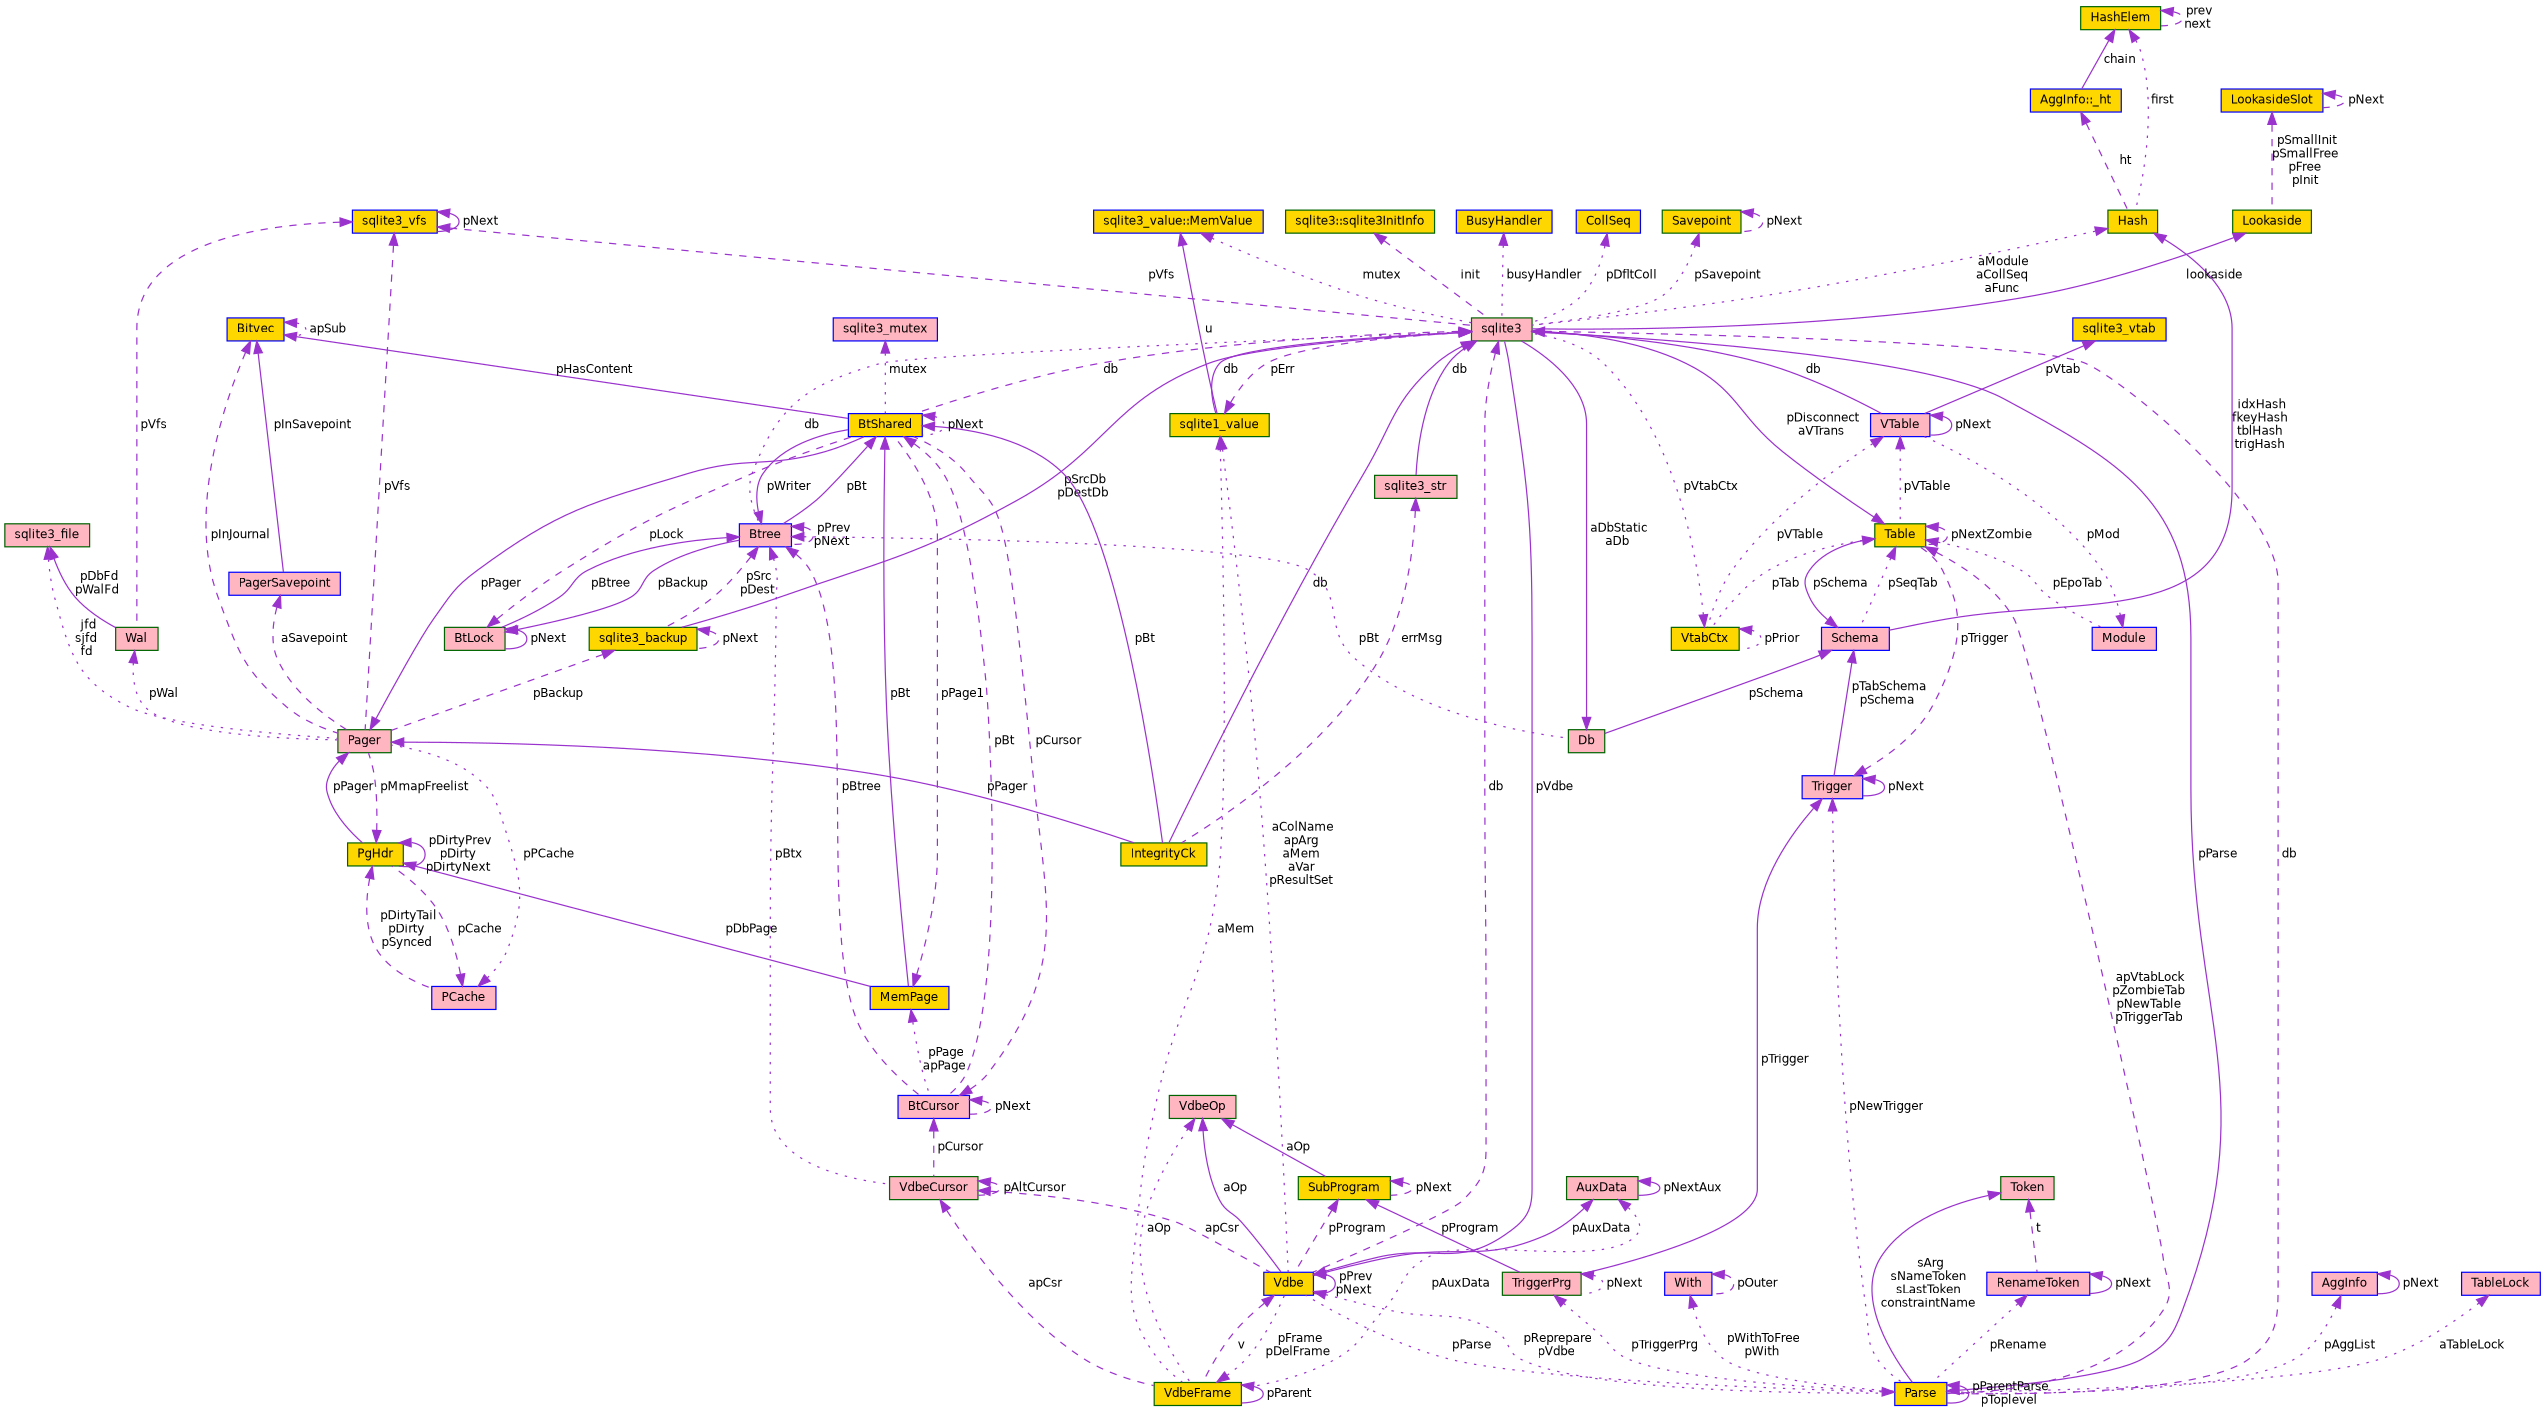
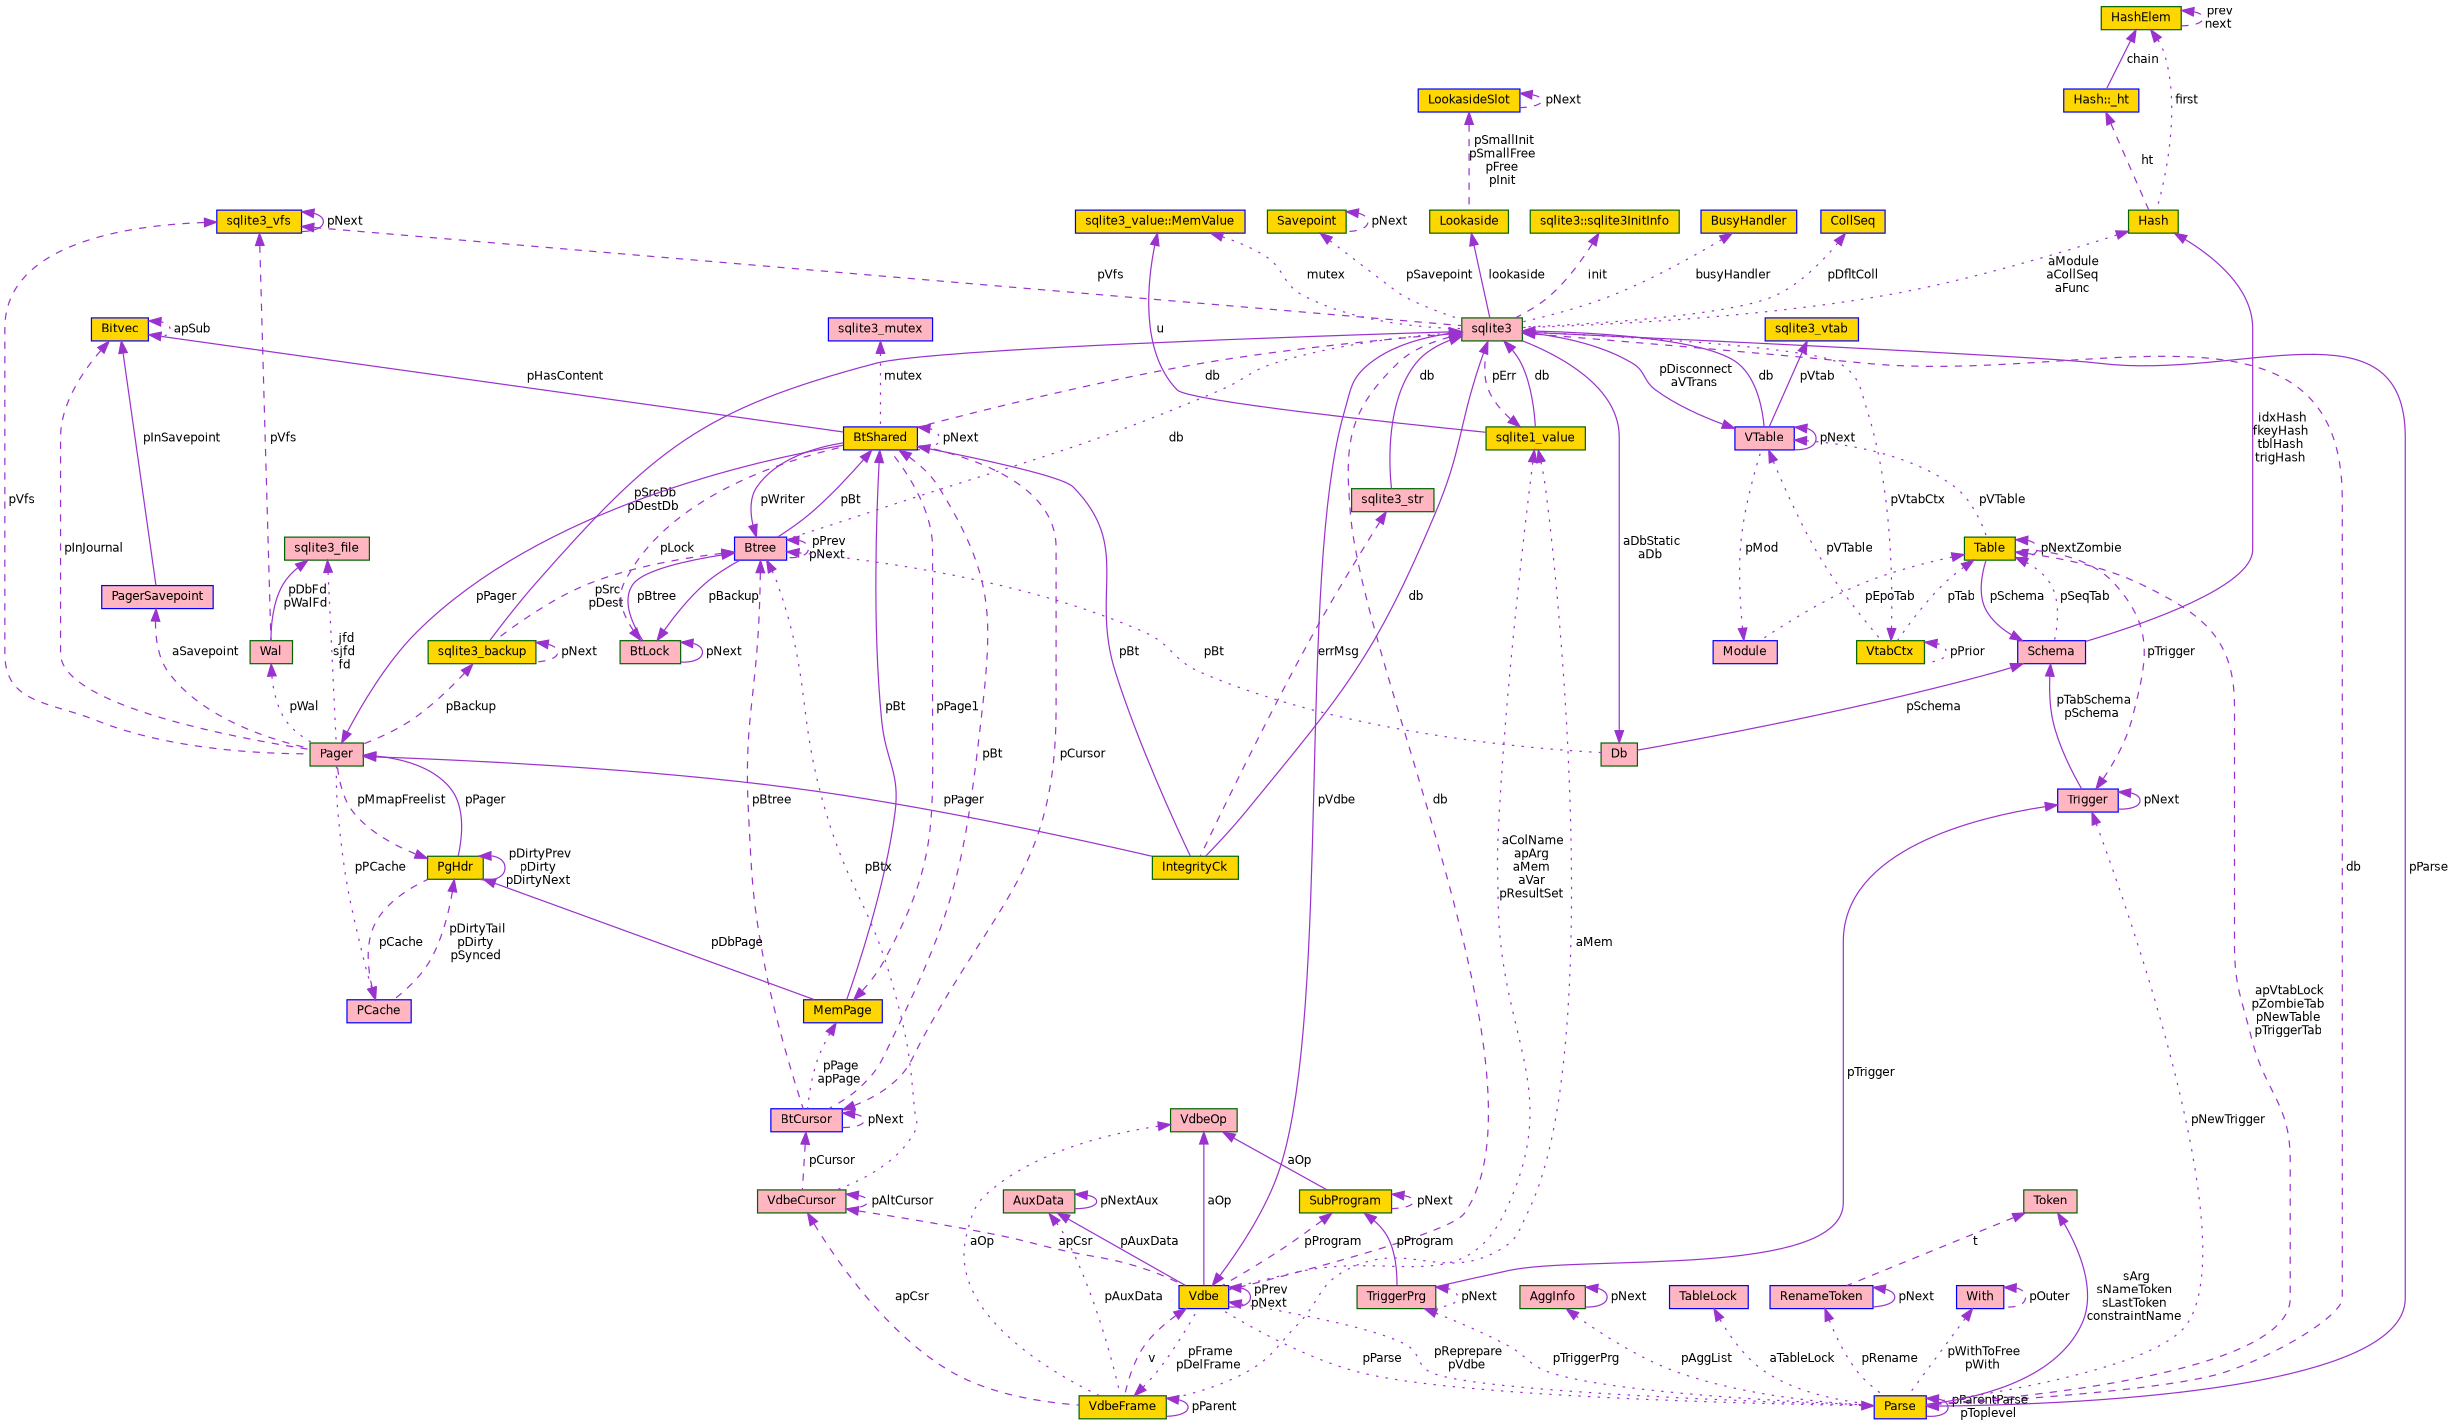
  digraph {
    node [color=darkgreen fillcolor=gold fontname=Helvetica fontsize=10 shape=record style=filled]
    edge [color=darkorchid3 dir=back fontname=Helvetica fontsize=10 labelfontname=Helvetica labelfontsize=10 style=solid]
    n1 [fontcolor=black height=0.2 label=IntegrityCk width=0.4]
    n2 [fillcolor=lightpink height=0.2 label=sqlite3_str width=0.4]
    n3 [fillcolor=lightpink height=0.2 label=sqlite3 width=0.4]
    n4 [color=blue height=0.2 label=Vdbe width=0.4]
    n5 [height=0.2 label=sqlite1_value width=0.4]
    n6 [color=blue height=0.2 label=BtShared width=0.4]
    n7 [color=blue fillcolor=lightpink height=0.2 label=Btree width=0.4]
    n8 [height=0.2 label=sqlite3_backup width=0.4]
    n9 [color=blue height=0.2 label=Parse width=0.4]
    n10 [color=blue fillcolor=lightpink height=0.2 label=VTable width=0.4]
    n11 [height=0.2 label=VdbeFrame width=0.4]
    n12 [color=blue fillcolor=lightpink height=0.2 label=BtCursor width=0.4]
    n13 [color=blue height=0.2 label=MemPage width=0.4]
    n14 [fillcolor=lightpink height=0.2 label=VdbeCursor width=0.4]
    n15 [fillcolor=lightpink height=0.2 label=BtLock width=0.4]
    n16 [fillcolor=lightpink height=0.2 label=Db width=0.4]
    n17 [fillcolor=lightpink height=0.2 label=Pager width=0.4]
    n18 [height=0.2 label=Table width=0.4]
    n19 [height=0.2 label=VtabCtx width=0.4]
    n20 [color=blue height=0.2 label="sqlite3_value::MemValue" width=0.4]
    n21 [fillcolor=lightpink height=0.2 label=AuxData width=0.4]
    n22 [color=blue height=0.2 label=Bitvec width=0.4]
    n23 [color=blue fillcolor=lightpink height=0.2 label=PagerSavepoint width=0.4]
    n24 [height=0.2 label=PgHdr width=0.4]
    n25 [color=blue fillcolor=lightpink height=0.2 label=sqlite3_mutex width=0.4]
    n26 [color=blue fillcolor=lightpink height=0.2 label=PCache width=0.4]
    n27 [fillcolor=lightpink height=0.2 label=sqlite3_file width=0.4]
    n28 [fillcolor=lightpink height=0.2 label=Wal width=0.4]
    n29 [color=blue height=0.2 label=sqlite3_vfs width=0.4]
    n30 [fillcolor=lightpink height=0.2 label=VdbeOp width=0.4]
    n31 [height=0.2 label=SubProgram width=0.4]
    n32 [fillcolor=lightpink height=0.2 label=TriggerPrg width=0.4]
-   n33 [color=blue fillcolor=lightpink height=0.2 label=AggInfo width=0.4]
+   n33 [fillcolor=lightpink height=0.2 label=AggInfo width=0.4]
    n34 [color=blue fillcolor=lightpink height=0.2 label=TableLock width=0.4]
    n35 [fillcolor=lightpink height=0.2 label=Token width=0.4]
    n36 [color=blue fillcolor=lightpink height=0.2 label=RenameToken width=0.4]
    n37 [color=blue fillcolor=lightpink height=0.2 label=With width=0.4]
    n38 [color=blue fillcolor=lightpink height=0.2 label=Schema width=0.4]
    n39 [color=blue fillcolor=lightpink height=0.2 label=Module width=0.4]
    n40 [color=blue fillcolor=lightpink height=0.2 label=Trigger width=0.4]
    n41 [height=0.2 label=Hash width=0.4]
-   n42 [color=blue height=0.2 label="AggInfo::_ht" width=0.4]
+   n42 [color=blue height=0.2 label="Hash::_ht" width=0.4]
    n43 [height=0.2 label=HashElem width=0.4]
    n44 [color=blue height=0.2 label=sqlite3_vtab width=0.4]
    n45 [height=0.2 label=Savepoint width=0.4]
    n46 [height=0.2 label=Lookaside width=0.4]
    n47 [color=blue height=0.2 label=LookasideSlot width=0.4]
    n48 [height=0.2 label="sqlite3::sqlite3InitInfo" width=0.4]
    n49 [color=blue height=0.2 label=BusyHandler width=0.4]
    n50 [color=blue height=0.2 label=CollSeq width=0.4]
    n2 -> n1 [label=" errMsg" style=dashed]
    n3 -> n1 [label=" db"]
    n3 -> n2 [label=" db"]
    n3 -> n4 [label=" db" style=dashed]
    n3 -> n5 [label=" db"]
    n3 -> n6 [label=" db" style=dashed]
    n3 -> n7 [label=" db" style=dotted]
    n3 -> n8 [label=" pSrcDb\npDestDb"]
    n3 -> n9 [label=" db" style=dashed]
    n3 -> n10 [label=" db"]
    n4 -> n3 [label=" pVdbe"]
    n4 -> n4 [label=" pPrev\npNext"]
    n4 -> n9 [label=" pReprepare\npVdbe" style=dotted]
    n4 -> n11 [label=" v" style=dashed]
    n5 -> n3 [label=" pErr" style=dashed]
    n5 -> n4 [label=" aColName\napArg\naMem\naVar\npResultSet" style=dotted]
    n5 -> n11 [label=" aMem" style=dotted]
    n6 -> n1 [label=" pBt"]
    n6 -> n6 [label=" pNext" style=dotted]
    n6 -> n7 [label=" pBt"]
    n6 -> n12 [label=" pBt" style=dashed]
    n6 -> n13 [label=" pBt"]
    n7 -> n6 [label=" pWriter"]
    n7 -> n7 [label=" pPrev\npNext" style=dashed]
    n7 -> n8 [label=" pSrc\npDest" style=dashed]
    n7 -> n12 [label=" pBtree" style=dashed]
    n7 -> n14 [label=" pBtx" style=dotted]
    n7 -> n15 [label=" pBtree"]
    n7 -> n16 [label=" pBt" style=dotted]
    n8 -> n8 [label=" pNext" style=dashed]
    n8 -> n17 [label=" pBackup" style=dashed]
    n9 -> n3 [label=" pParse"]
    n9 -> n4 [label=" pParse" style=dotted]
    n9 -> n9 [label=" pParentParse\npToplevel"]
-   n18 -> n3 [label=" pDisconnect\naVTrans"]
+   n10 -> n3 [label=" pDisconnect\naVTrans"]
    n10 -> n10 [label=" pNext"]
    n10 -> n18 [label=" pVTable" style=dotted]
    n10 -> n19 [label=" pVTable" style=dotted]
    n11 -> n4 [label=" pFrame\npDelFrame" style=dotted]
    n11 -> n11 [label=" pParent"]
    n12 -> n6 [label=" pCursor" style=dashed]
    n12 -> n12 [label=" pNext" style=dashed]
    n12 -> n14 [label=" pCursor" style=dashed]
    n13 -> n6 [label=" pPage1" style=dashed]
    n13 -> n12 [label=" pPage\napPage" style=dotted]
    n14 -> n4 [label=" apCsr" style=dashed]
    n14 -> n11 [label=" apCsr" style=dashed]
    n14 -> n14 [label=" pAltCursor" style=dashed]
    n15 -> n6 [label=" pLock" style=dashed]
    n15 -> n7 [label=" pBackup"]
    n15 -> n15 [label=" pNext"]
    n16 -> n3 [label=" aDbStatic\naDb"]
    n17 -> n1 [label=" pPager"]
    n17 -> n6 [label=" pPager"]
    n17 -> n24 [label=" pPager"]
    n18 -> n9 [label=" apVtabLock\npZombieTab\npNewTable\npTriggerTab" style=dashed]
    n18 -> n18 [label=" pNextZombie" style=dashed]
    n18 -> n19 [label=" pTab" style=dotted]
    n18 -> n38 [label=" pSeqTab" style=dotted]
    n18 -> n39 [label=" pEpoTab" style=dotted]
    n19 -> n3 [label=" pVtabCtx" style=dotted]
    n19 -> n19 [label=" pPrior" style=dotted]
    n20 -> n3 [label=" mutex" style=dotted]
    n20 -> n5 [label=" u"]
    n21 -> n4 [label=" pAuxData"]
    n21 -> n11 [label=" pAuxData" style=dotted]
    n21 -> n21 [label=" pNextAux"]
    n22 -> n6 [label=" pHasContent"]
    n22 -> n17 [label=" pInJournal" style=dashed]
    n22 -> n22 [label=" apSub" style=dotted]
    n22 -> n23 [label=" pInSavepoint"]
    n23 -> n17 [label=" aSavepoint" style=dashed]
    n24 -> n13 [label=" pDbPage"]
    n24 -> n17 [label=" pMmapFreelist" style=dashed]
    n24 -> n24 [label=" pDirtyPrev\npDirty\npDirtyNext"]
    n24 -> n26 [label=" pDirtyTail\npDirty\npSynced" style=dashed]
    n25 -> n6 [label=" mutex" style=dotted]
    n26 -> n17 [label=" pPCache" style=dotted]
    n26 -> n24 [label=" pCache" style=dashed]
    n27 -> n17 [label=" jfd\nsjfd\nfd" style=dotted]
    n27 -> n28 [label=" pDbFd\npWalFd"]
    n28 -> n17 [label=" pWal" style=dotted]
    n29 -> n3 [label=" pVfs" style=dashed]
    n29 -> n17 [label=" pVfs" style=dashed]
    n29 -> n28 [label=" pVfs" style=dashed]
    n29 -> n29 [label=" pNext"]
    n30 -> n4 [label=" aOp"]
    n30 -> n11 [label=" aOp" style=dotted]
    n30 -> n31 [label=" aOp"]
    n31 -> n4 [label=" pProgram" style=dashed]
    n31 -> n31 [label=" pNext" style=dashed]
    n31 -> n32 [label=" pProgram"]
    n32 -> n9 [label=" pTriggerPrg" style=dotted]
    n32 -> n32 [label=" pNext" style=dotted]
    n33 -> n9 [label=" pAggList" style=dotted]
    n33 -> n33 [label=" pNext"]
    n34 -> n9 [label=" aTableLock" style=dotted]
    n35 -> n9 [label=" sArg\nsNameToken\nsLastToken\nconstraintName"]
    n35 -> n36 [label=" t" style=dashed]
    n36 -> n9 [label=" pRename" style=dotted]
    n36 -> n36 [label=" pNext"]
    n37 -> n9 [label=" pWithToFree\npWith" style=dotted]
    n37 -> n37 [label=" pOuter" style=dashed]
    n38 -> n16 [label=" pSchema"]
    n38 -> n18 [label=" pSchema"]
    n38 -> n40 [label=" pTabSchema\npSchema"]
    n39 -> n10 [label=" pMod" style=dotted]
    n40 -> n9 [label=" pNewTrigger" style=dotted]
    n40 -> n18 [label=" pTrigger" style=dashed]
    n40 -> n32 [label=" pTrigger"]
    n40 -> n40 [label=" pNext"]
    n41 -> n3 [label=" aModule\naCollSeq\naFunc" style=dotted]
    n41 -> n38 [label=" idxHash\nfkeyHash\ntblHash\ntrigHash"]
    n42 -> n41 [label=" ht" style=dashed]
    n43 -> n41 [label=" first" style=dotted]
    n43 -> n42 [label=" chain"]
    n43 -> n43 [label=" prev\nnext" style=dashed]
    n44 -> n10 [label=" pVtab"]
    n45 -> n3 [label=" pSavepoint" style=dotted]
    n45 -> n45 [label=" pNext" style=dashed]
    n46 -> n3 [label=" lookaside"]
    n47 -> n46 [label=" pSmallInit\npSmallFree\npFree\npInit" style=dashed]
    n47 -> n47 [label=" pNext" style=dashed]
    n48 -> n3 [label=" init" style=dashed]
    n49 -> n3 [label=" busyHandler" style=dotted]
    n50 -> n3 [label=" pDfltColl" style=dotted]
  }
